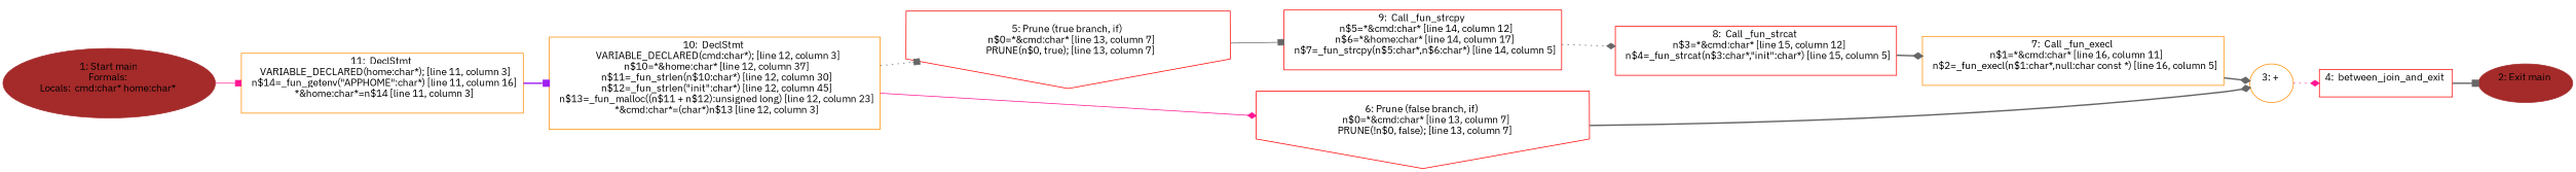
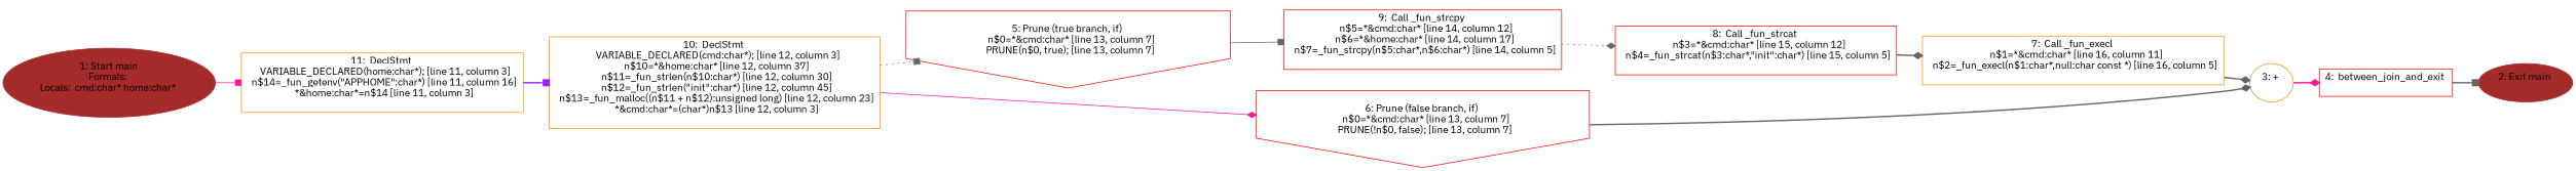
  digraph {
    rankdir=LR
    fontname="IBM Plex Sans"
    node [color=red fontname="IBM Plex Sans" shape=box]
    edge [color=gray40 style=bold arrowhead=diamond fontname="IBM Plex Sans"]
    n1 [color=brown label="1: Start main\nFormals: \nLocals:  cmd:char* home:char* \n  " style=filled shape=""]
    n2 [label="11:  DeclStmt \n   VARIABLE_DECLARED(home:char*); [line 11, column 3]\n  n$14=_fun_getenv(\"APPHOME\":char*) [line 11, column 16]\n  *&home:char*=n$14 [line 11, column 3]\n " color=darkorange]
    n3 [label="10:  DeclStmt \n   VARIABLE_DECLARED(cmd:char*); [line 12, column 3]\n  n$10=*&home:char* [line 12, column 37]\n  n$11=_fun_strlen(n$10:char*) [line 12, column 30]\n  n$12=_fun_strlen(\"init\":char*) [line 12, column 45]\n  n$13=_fun_malloc((n$11 + n$12):unsigned long) [line 12, column 23]\n  *&cmd:char*=(char*)n$13 [line 12, column 3]\n " color=darkorange]
    n4 [color=brown label="2: Exit main \n  " style=filled shape=""]
    n5 [label="3: + \n  " color=darkorange shape=""]
    n6 [label="4:  between_join_and_exit \n  "]
    n7 [label="5: Prune (true branch, if) \n   n$0=*&cmd:char* [line 13, column 7]\n  PRUNE(n$0, true); [line 13, column 7]\n " shape=invhouse]
    n8 [label="9:  Call _fun_strcpy \n   n$5=*&cmd:char* [line 14, column 12]\n  n$6=*&home:char* [line 14, column 17]\n  n$7=_fun_strcpy(n$5:char*,n$6:char*) [line 14, column 5]\n "]
    n9 [label="8:  Call _fun_strcat \n   n$3=*&cmd:char* [line 15, column 12]\n  n$4=_fun_strcat(n$3:char*,\"init\":char*) [line 15, column 5]\n "]
    n10 [label="6: Prune (false branch, if) \n   n$0=*&cmd:char* [line 13, column 7]\n  PRUNE(!n$0, false); [line 13, column 7]\n " shape=invhouse]
    n11 [label="7:  Call _fun_execl \n   n$1=*&cmd:char* [line 16, column 11]\n  n$2=_fun_execl(n$1:char*,null:char const *) [line 16, column 5]\n " color=darkorange]
    n1 -> n2 [color=deeppink style=solid arrowhead=box]
    n2 -> n3 [color=purple arrowhead=box]
    n3 -> n7 [style=dotted arrowhead=box]
    n3 -> n10 [color=deeppink style=solid]
-   n5 -> n6 [color=deeppink style=dotted]
+   n5 -> n6 [color=deeppink]
    n6 -> n4 [arrowhead=box]
    n7 -> n8 [style=solid arrowhead=box]
    n8 -> n9 [style=dotted]
    n9 -> n11
    n10 -> n5
    n11 -> n5
  }
